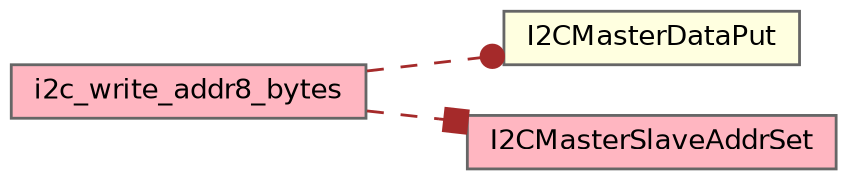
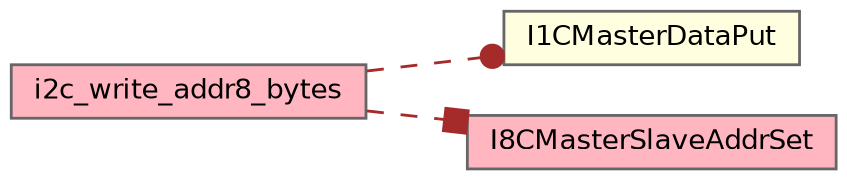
  digraph {
    fontname="DejaVu Sans"
    rankdir=LR
    node [color=grey40 fillcolor=lightpink fontname="DejaVu Sans" fontsize=10 shape=box style=filled]
    edge [color=brown fontname="DejaVu Sans" fontsize=10 labelfontname=Helvetica labelfontsize=10 style=dashed]
    n1 [color=gray40 fontcolor=black height=0.2 label=i2c_write_addr8_bytes width=0.4]
-   n2 [fillcolor=lightyellow height=0.2 label=I2CMasterDataPut width=0.4]
-   n3 [height=0.2 label=I2CMasterSlaveAddrSet width=0.4]
+   n2 [fillcolor=lightyellow height=0.2 label=I1CMasterDataPut width=0.4]
+   n3 [height=0.2 label=I8CMasterSlaveAddrSet width=0.4]
    n1 -> n2 [arrowhead=dot]
    n1 -> n3 [arrowhead=box]
  }
